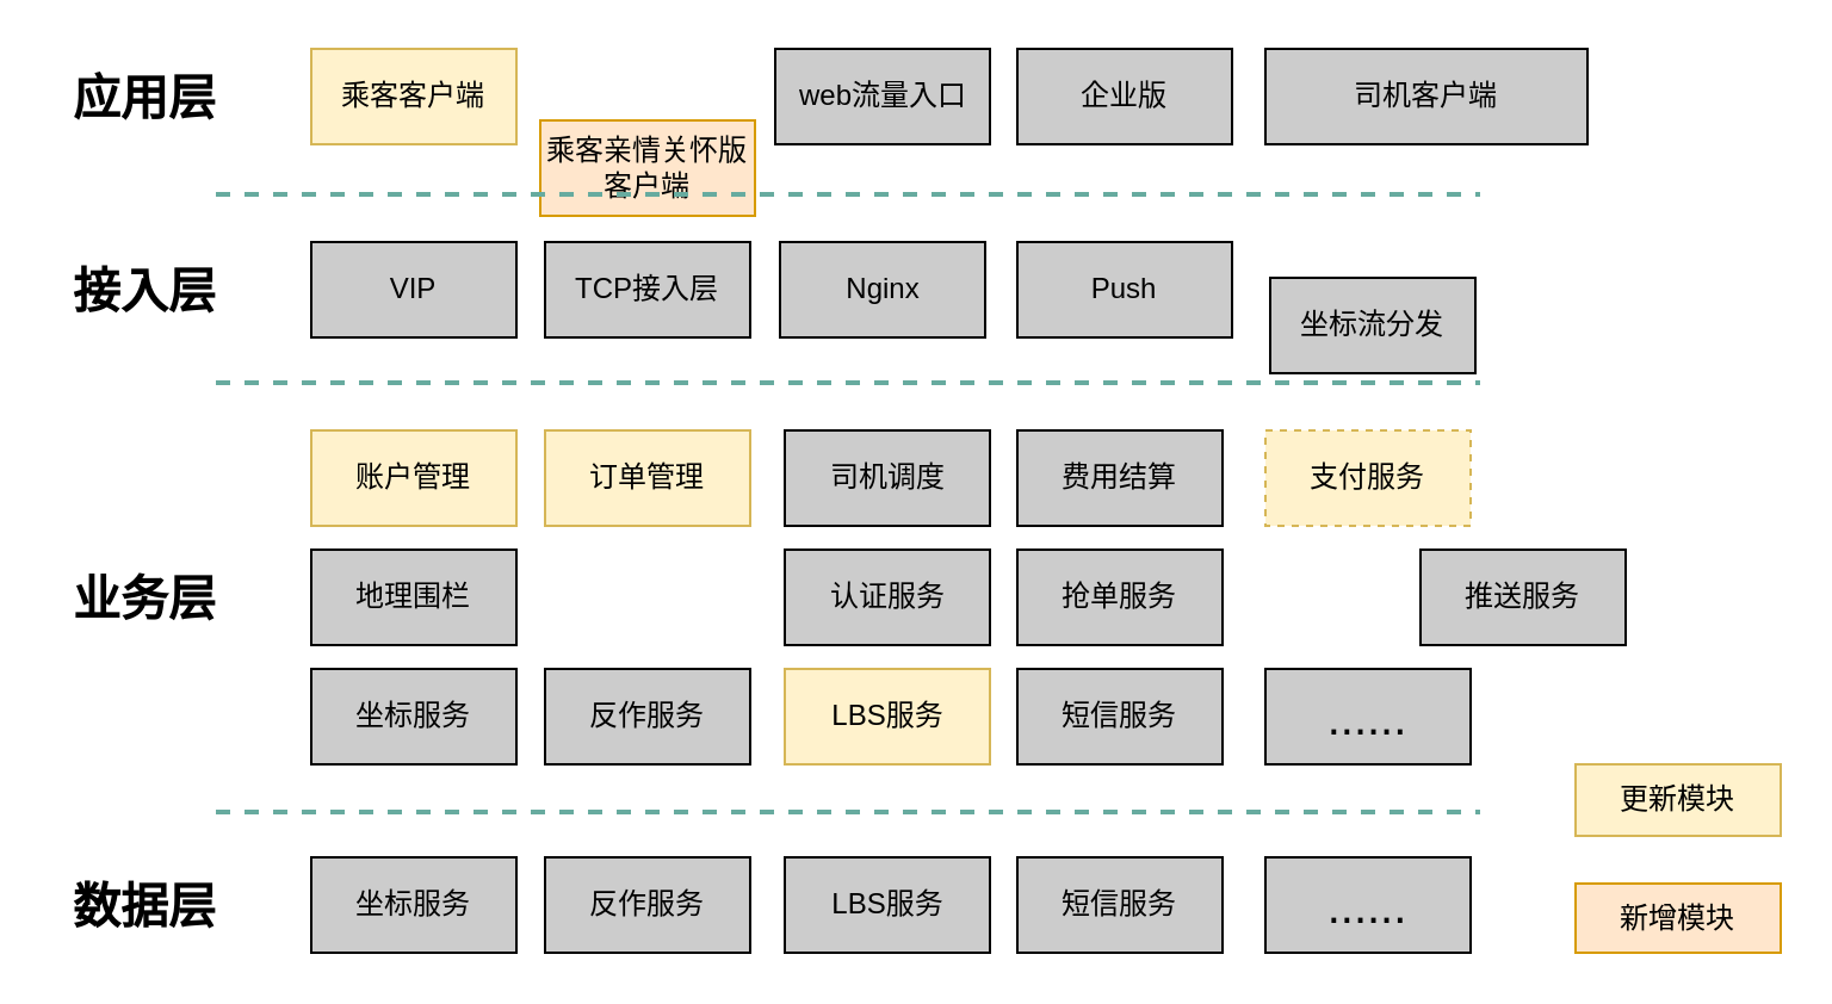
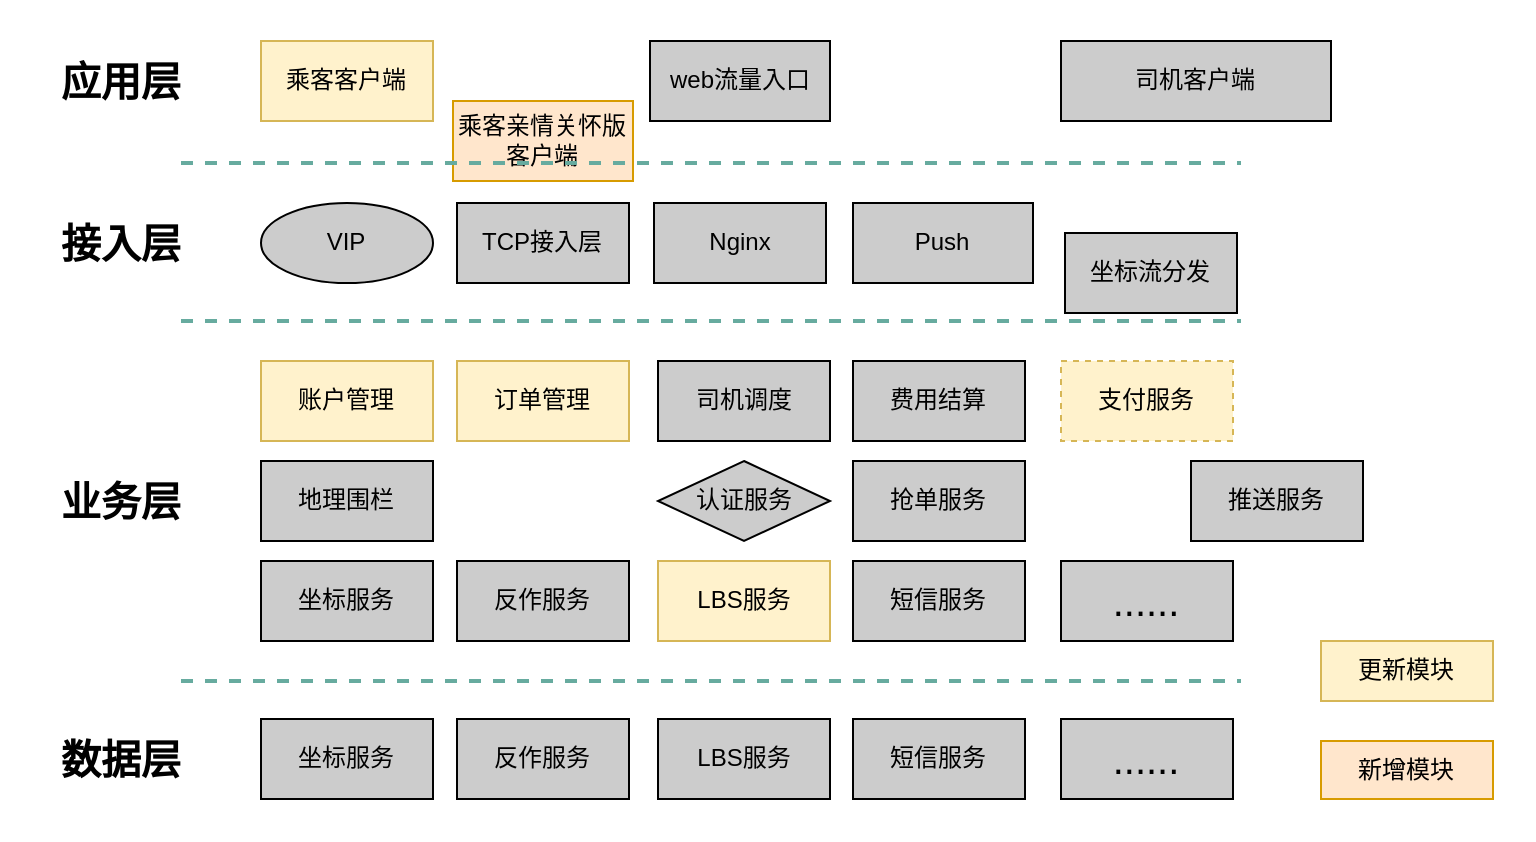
  <mxCell id="0" />
  <mxCell id="1" parent="0" />
  <mxCell id="2" value="乘客客户端" style="rounded=0;whiteSpace=wrap;html=1;fillColor=#fff2cc;strokeColor=#d6b656;" vertex="1" parent="1"><mxGeometry x="130" y="20" width="86" height="40" as="geometry" /></mxCell>
  <mxCell id="3" value="乘客亲情关怀版客户端" style="rounded=0;whiteSpace=wrap;html=1;fillColor=#ffe6cc;strokeColor=#d79b00;" vertex="1" parent="1"><mxGeometry x="226" y="50" width="90" height="40" as="geometry" /></mxCell>
  <mxCell id="4" value="web流量入口" style="rounded=0;whiteSpace=wrap;html=1;fillColor=#CCCCCC;" vertex="1" parent="1"><mxGeometry x="324.5" y="20" width="90" height="40" as="geometry" /></mxCell>
- <mxCell id="5" value="企业版" style="rounded=0;whiteSpace=wrap;html=1;fillColor=#CCCCCC;" vertex="1" parent="1"><mxGeometry x="426" y="20" width="90" height="40" as="geometry" /></mxCell>
  <mxCell id="6" value="司机客户端" style="rounded=0;whiteSpace=wrap;html=1;fillColor=#CCCCCC;" vertex="1" parent="1"><mxGeometry x="530" y="20" width="135" height="40" as="geometry" /></mxCell>
- <mxCell id="7" value="VIP" style="rounded=0;whiteSpace=wrap;html=1;fillColor=#CCCCCC;" vertex="1" parent="1"><mxGeometry x="130" y="101" width="86" height="40" as="geometry" /></mxCell>
+ <mxCell id="7" value="VIP" style="ellipse;whiteSpace=wrap;html=1;fillColor=#CCCCCC;" vertex="1" parent="1"><mxGeometry x="130" y="101" width="86" height="40" as="geometry" /></mxCell>
  <mxCell id="8" value="TCP接入层" style="rounded=0;whiteSpace=wrap;html=1;fillColor=#CCCCCC;" vertex="1" parent="1"><mxGeometry x="228" y="101" width="86" height="40" as="geometry" /></mxCell>
  <mxCell id="9" value="Nginx" style="rounded=0;whiteSpace=wrap;html=1;fillColor=#CCCCCC;" vertex="1" parent="1"><mxGeometry x="326.5" y="101" width="86" height="40" as="geometry" /></mxCell>
  <mxCell id="10" value="坐标流分发" style="rounded=0;whiteSpace=wrap;html=1;fillColor=#CCCCCC;" vertex="1" parent="1"><mxGeometry x="532" y="116" width="86" height="40" as="geometry" /></mxCell>
  <mxCell id="11" value="账户管理" style="rounded=0;whiteSpace=wrap;html=1;fillColor=#fff2cc;strokeColor=#d6b656;" vertex="1" parent="1"><mxGeometry x="130" y="180" width="86" height="40" as="geometry" /></mxCell>
  <mxCell id="12" value="订单管理" style="rounded=0;whiteSpace=wrap;html=1;fillColor=#fff2cc;strokeColor=#d6b656;" vertex="1" parent="1"><mxGeometry x="228" y="180" width="86" height="40" as="geometry" /></mxCell>
  <mxCell id="13" value="司机调度" style="rounded=0;whiteSpace=wrap;html=1;fillColor=#CCCCCC;" vertex="1" parent="1"><mxGeometry x="328.5" y="180" width="86" height="40" as="geometry" /></mxCell>
  <mxCell id="14" value="费用结算" style="rounded=0;whiteSpace=wrap;html=1;fillColor=#CCCCCC;" vertex="1" parent="1"><mxGeometry x="426" y="180" width="86" height="40" as="geometry" /></mxCell>
  <mxCell id="15" value="支付服务" style="rounded=0;whiteSpace=wrap;html=1;fillColor=#fff2cc;strokeColor=#d6b656;dashed=1;" vertex="1" parent="1"><mxGeometry x="530" y="180" width="86" height="40" as="geometry" /></mxCell>
  <mxCell id="16" value="地理围栏" style="rounded=0;whiteSpace=wrap;html=1;fillColor=#CCCCCC;" vertex="1" parent="1"><mxGeometry x="130" y="230" width="86" height="40" as="geometry" /></mxCell>
- <mxCell id="17" value="认证服务" style="rounded=0;whiteSpace=wrap;html=1;fillColor=#CCCCCC;" vertex="1" parent="1"><mxGeometry x="328.5" y="230" width="86" height="40" as="geometry" /></mxCell>
+ <mxCell id="17" value="认证服务" style="rhombus;whiteSpace=wrap;html=1;fillColor=#CCCCCC;" vertex="1" parent="1"><mxGeometry x="328.5" y="230" width="86" height="40" as="geometry" /></mxCell>
  <mxCell id="18" value="抢单服务" style="rounded=0;whiteSpace=wrap;html=1;fillColor=#CCCCCC;" vertex="1" parent="1"><mxGeometry x="426" y="230" width="86" height="40" as="geometry" /></mxCell>
  <mxCell id="19" value="推送服务" style="rounded=0;whiteSpace=wrap;html=1;fillColor=#CCCCCC;" vertex="1" parent="1"><mxGeometry x="595" y="230" width="86" height="40" as="geometry" /></mxCell>
  <mxCell id="20" value="坐标服务" style="rounded=0;whiteSpace=wrap;html=1;fillColor=#CCCCCC;" vertex="1" parent="1"><mxGeometry x="130" y="280" width="86" height="40" as="geometry" /></mxCell>
  <mxCell id="21" value="反作服务" style="rounded=0;whiteSpace=wrap;html=1;fillColor=#CCCCCC;" vertex="1" parent="1"><mxGeometry x="228" y="280" width="86" height="40" as="geometry" /></mxCell>
  <mxCell id="22" value="LBS服务" style="rounded=0;whiteSpace=wrap;html=1;fillColor=#fff2cc;strokeColor=#d6b656;" vertex="1" parent="1"><mxGeometry x="328.5" y="280" width="86" height="40" as="geometry" /></mxCell>
  <mxCell id="23" value="短信服务" style="rounded=0;whiteSpace=wrap;html=1;fillColor=#CCCCCC;" vertex="1" parent="1"><mxGeometry x="426" y="280" width="86" height="40" as="geometry" /></mxCell>
  <mxCell id="24" value="&lt;font style=&quot;font-size: 20px&quot;&gt;......&lt;/font&gt;" style="rounded=0;whiteSpace=wrap;html=1;fillColor=#CCCCCC;" vertex="1" parent="1"><mxGeometry x="530" y="280" width="86" height="40" as="geometry" /></mxCell>
  <mxCell id="25" value="Push" style="rounded=0;whiteSpace=wrap;html=1;fillColor=#CCCCCC;" vertex="1" parent="1"><mxGeometry x="426" y="101" width="90" height="40" as="geometry" /></mxCell>
  <mxCell id="26" value="坐标服务" style="rounded=0;whiteSpace=wrap;html=1;fillColor=#CCCCCC;" vertex="1" parent="1"><mxGeometry x="130" y="359" width="86" height="40" as="geometry" /></mxCell>
  <mxCell id="27" value="反作服务" style="rounded=0;whiteSpace=wrap;html=1;fillColor=#CCCCCC;" vertex="1" parent="1"><mxGeometry x="228" y="359" width="86" height="40" as="geometry" /></mxCell>
  <mxCell id="28" value="LBS服务" style="rounded=0;whiteSpace=wrap;html=1;fillColor=#CCCCCC;" vertex="1" parent="1"><mxGeometry x="328.5" y="359" width="86" height="40" as="geometry" /></mxCell>
  <mxCell id="29" value="短信服务" style="rounded=0;whiteSpace=wrap;html=1;fillColor=#CCCCCC;" vertex="1" parent="1"><mxGeometry x="426" y="359" width="86" height="40" as="geometry" /></mxCell>
  <mxCell id="30" value="&lt;font style=&quot;font-size: 20px&quot;&gt;......&lt;/font&gt;" style="rounded=0;whiteSpace=wrap;html=1;fillColor=#CCCCCC;" vertex="1" parent="1"><mxGeometry x="530" y="359" width="86" height="40" as="geometry" /></mxCell>
  <mxCell id="31" value="" style="endArrow=none;dashed=1;html=1;strokeWidth=2;strokeColor=#67AB9F;" edge="1" parent="1"><mxGeometry width="50" height="50" relative="1" as="geometry"><mxPoint x="90" y="81" as="sourcePoint" /><mxPoint x="620" y="81" as="targetPoint" /><Array as="points" /></mxGeometry></mxCell>
  <mxCell id="32" value="" style="endArrow=none;dashed=1;html=1;strokeWidth=2;strokeColor=#67AB9F;" edge="1" parent="1"><mxGeometry width="50" height="50" relative="1" as="geometry"><mxPoint x="90" y="160" as="sourcePoint" /><mxPoint x="620" y="160" as="targetPoint" /><Array as="points" /></mxGeometry></mxCell>
  <mxCell id="33" value="" style="endArrow=none;dashed=1;html=1;strokeWidth=2;strokeColor=#67AB9F;" edge="1" parent="1"><mxGeometry width="50" height="50" relative="1" as="geometry"><mxPoint x="90" y="340" as="sourcePoint" /><mxPoint x="620" y="340" as="targetPoint" /><Array as="points" /></mxGeometry></mxCell>
  <mxCell id="34" value="&lt;span style=&quot;font-size: 20px&quot;&gt;&lt;b&gt;应用层&lt;/b&gt;&lt;/span&gt;" style="text;html=1;align=center;verticalAlign=middle;resizable=0;points=[];autosize=1;" vertex="1" parent="1"><mxGeometry x="20" y="30" width="80" height="20" as="geometry" /></mxCell>
  <mxCell id="35" value="&lt;font style=&quot;font-size: 20px&quot;&gt;&lt;b&gt;接入层&lt;/b&gt;&lt;/font&gt;" style="text;html=1;align=center;verticalAlign=middle;resizable=0;points=[];autosize=1;" vertex="1" parent="1"><mxGeometry x="20" y="111" width="80" height="20" as="geometry" /></mxCell>
  <mxCell id="36" value="&lt;font style=&quot;font-size: 20px&quot;&gt;&lt;b&gt;业务层&lt;/b&gt;&lt;/font&gt;" style="text;html=1;align=center;verticalAlign=middle;resizable=0;points=[];autosize=1;" vertex="1" parent="1"><mxGeometry x="20" y="240" width="80" height="20" as="geometry" /></mxCell>
  <mxCell id="37" value="&lt;font style=&quot;font-size: 20px&quot;&gt;&lt;b&gt;数据层&lt;/b&gt;&lt;/font&gt;" style="text;html=1;align=center;verticalAlign=middle;resizable=0;points=[];autosize=1;" vertex="1" parent="1"><mxGeometry x="20" y="369" width="80" height="20" as="geometry" /></mxCell>
  <mxCell id="38" value="更新模块" style="rounded=0;whiteSpace=wrap;html=1;fillColor=#fff2cc;strokeColor=#d6b656;" vertex="1" parent="1"><mxGeometry x="660" y="320" width="86" height="30" as="geometry" /></mxCell>
  <mxCell id="39" value="新增模块" style="rounded=0;whiteSpace=wrap;html=1;fillColor=#ffe6cc;strokeColor=#d79b00;" vertex="1" parent="1"><mxGeometry x="660" y="370" width="86" height="29" as="geometry" /></mxCell>
